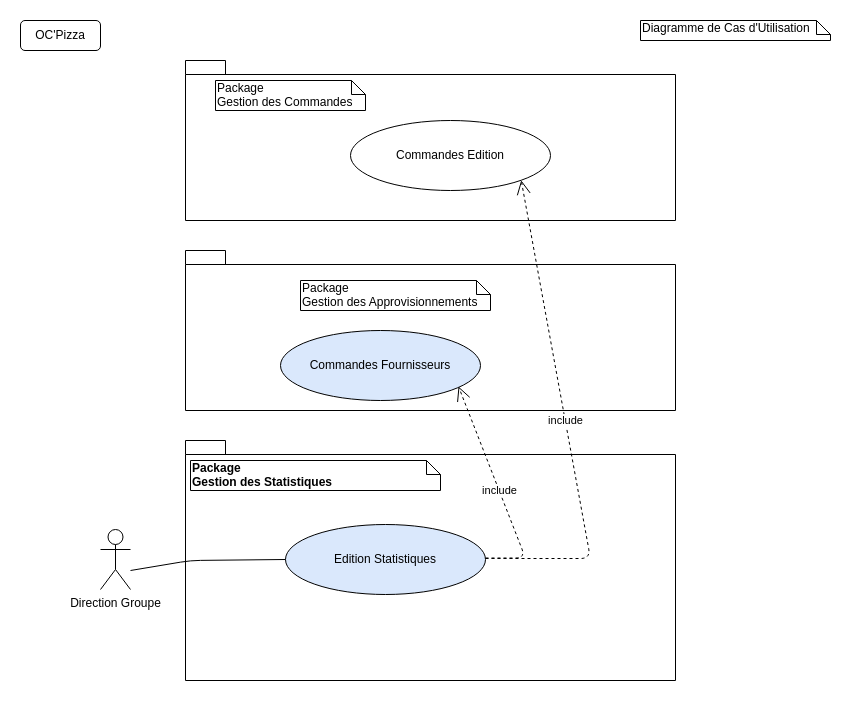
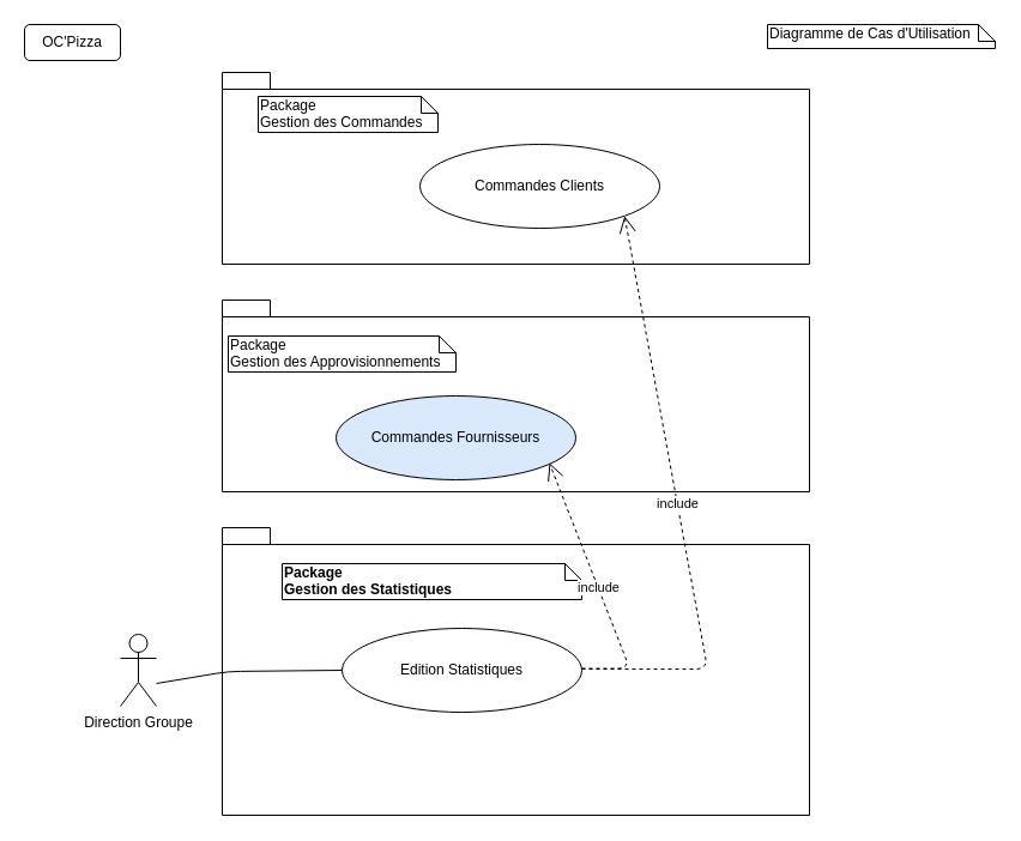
  <mxCell id="0" />
  <mxCell id="1" parent="0" />
  <mxCell id="2" value="" style="shape=folder;fontStyle=1;spacingTop=10;tabWidth=40;tabHeight=14;tabPosition=left;html=1;" parent="1" vertex="1"><mxGeometry x="185" y="440" width="490" height="240" as="geometry" /></mxCell>
  <mxCell id="3" value="" style="shape=folder;fontStyle=1;spacingTop=10;tabWidth=40;tabHeight=14;tabPosition=left;html=1;" parent="1" vertex="1"><mxGeometry x="185" y="60" width="490" height="160" as="geometry" /></mxCell>
  <mxCell id="4" value="OC'Pizza" style="rounded=1;whiteSpace=wrap;html=1;" parent="1" vertex="1"><mxGeometry x="20" y="20" width="80" height="30" as="geometry" /></mxCell>
  <mxCell id="5" value="Diagramme de Cas d'Utilisation" style="shape=note;whiteSpace=wrap;html=1;size=14;verticalAlign=top;align=left;spacingTop=-6;" parent="1" vertex="1"><mxGeometry x="640" y="20" width="190" height="20" as="geometry" /></mxCell>
- <mxCell id="6" value="Commandes Edition" style="ellipse;whiteSpace=wrap;html=1;" parent="1" vertex="1"><mxGeometry x="350" y="120" width="200" height="70" as="geometry" /></mxCell>
+ <mxCell id="6" value="Commandes Clients" style="ellipse;whiteSpace=wrap;html=1;" parent="1" vertex="1"><mxGeometry x="350" y="120" width="200" height="70" as="geometry" /></mxCell>
  <mxCell id="7" value="Package&lt;br&gt;Gestion des Commandes" style="shape=note;whiteSpace=wrap;html=1;size=14;verticalAlign=top;align=left;spacingTop=-6;" parent="1" vertex="1"><mxGeometry x="215" y="80" width="150" height="30" as="geometry" /></mxCell>
- <mxCell id="8" value="&lt;b&gt;Package&lt;br&gt;Gestion des Statistiques&lt;/b&gt;" style="shape=note;whiteSpace=wrap;html=1;size=14;verticalAlign=top;align=left;spacingTop=-6;" parent="1" vertex="1"><mxGeometry x="190" y="460" width="250" height="30" as="geometry" /></mxCell>
+ <mxCell id="8" value="&lt;b&gt;Package&lt;br&gt;Gestion des Statistiques&lt;/b&gt;" style="shape=note;whiteSpace=wrap;html=1;size=14;verticalAlign=top;align=left;spacingTop=-6;" parent="1" vertex="1"><mxGeometry x="235" y="470" width="250" height="30" as="geometry" /></mxCell>
  <mxCell id="9" value="Direction Groupe" style="shape=umlActor;verticalLabelPosition=bottom;labelBackgroundColor=#ffffff;verticalAlign=top;html=1;" parent="1" vertex="1"><mxGeometry x="100" y="529" width="30" height="60" as="geometry" /></mxCell>
  <mxCell id="10" value="" style="shape=folder;fontStyle=1;spacingTop=10;tabWidth=40;tabHeight=14;tabPosition=left;html=1;" parent="1" vertex="1"><mxGeometry x="185" y="250" width="490" height="160" as="geometry" /></mxCell>
- <mxCell id="11" value="Package&lt;br&gt;Gestion des Approvisionnements" style="shape=note;whiteSpace=wrap;html=1;size=14;verticalAlign=top;align=left;spacingTop=-6;" parent="1" vertex="1"><mxGeometry x="300" y="280" width="190" height="30" as="geometry" /></mxCell>
+ <mxCell id="11" value="Package&lt;br&gt;Gestion des Approvisionnements" style="shape=note;whiteSpace=wrap;html=1;size=14;verticalAlign=top;align=left;spacingTop=-6;" parent="1" vertex="1"><mxGeometry x="190" y="280" width="190" height="30" as="geometry" /></mxCell>
  <mxCell id="12" value="Commandes Fournisseurs" style="ellipse;whiteSpace=wrap;html=1;fillColor=#dae8fc;" parent="1" vertex="1"><mxGeometry x="280" y="330" width="200" height="70" as="geometry" /></mxCell>
- <mxCell id="13" value="Edition Statistiques" style="ellipse;whiteSpace=wrap;html=1;fillColor=#dae8fc;" parent="1" vertex="1"><mxGeometry x="285" y="524" width="200" height="70" as="geometry" /></mxCell>
+ <mxCell id="13" value="Edition Statistiques" style="ellipse;whiteSpace=wrap;html=1;" parent="1" vertex="1"><mxGeometry x="285" y="524" width="200" height="70" as="geometry" /></mxCell>
  <mxCell id="14" value="" style="endArrow=none;html=1;entryX=0;entryY=0.5;entryDx=0;entryDy=0;" parent="1" target="13" edge="1"><mxGeometry width="50" height="50" relative="1" as="geometry"><mxPoint x="130" y="570" as="sourcePoint" /><mxPoint x="180" y="499" as="targetPoint" /><Array as="points"><mxPoint x="190" y="560" /></Array></mxGeometry></mxCell>
  <mxCell id="15" value="include" style="endArrow=open;endSize=12;dashed=1;html=1;entryX=1;entryY=1;entryDx=0;entryDy=0;" parent="1" target="6" edge="1"><mxGeometry width="160" relative="1" as="geometry"><mxPoint x="485" y="558" as="sourcePoint" /><mxPoint x="645" y="558" as="targetPoint" /><Array as="points"><mxPoint x="590" y="558" /></Array><mxPoint as="offset" /></mxGeometry></mxCell>
  <mxCell id="16" value="include" style="endArrow=open;endSize=12;dashed=1;html=1;entryX=0.89;entryY=0.8;entryDx=0;entryDy=0;entryPerimeter=0;" parent="1" target="12" edge="1"><mxGeometry width="160" relative="1" as="geometry"><mxPoint x="485" y="557.5" as="sourcePoint" /><mxPoint x="525" y="372.5" as="targetPoint" /><Array as="points"><mxPoint x="525" y="557.5" /></Array><mxPoint as="offset" /></mxGeometry></mxCell>
